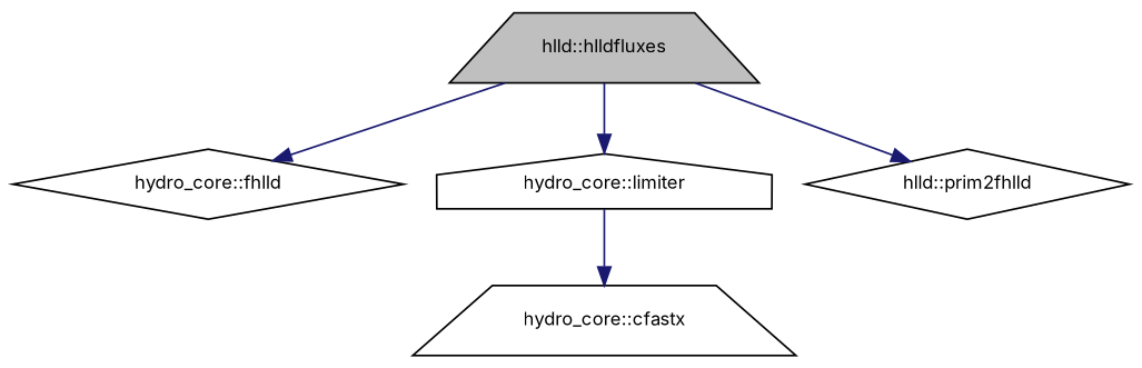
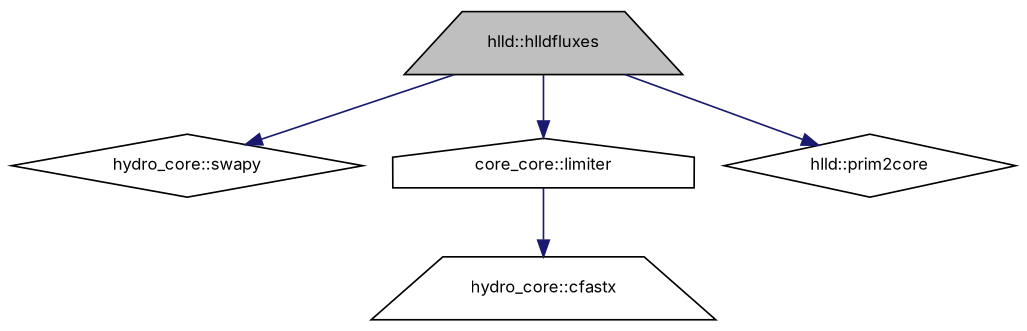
  digraph {
    fontname=Inter
    rankdir=TB
    node [color=black fillcolor=white fontname=Inter fontsize=10 shape=trapezium style=filled]
    edge [color=midnightblue fontname=Inter fontsize=10 labelfontname=Helvetica labelfontsize=10 style=solid]
    n1 [fillcolor=grey75 fontcolor=black height=0.2 label="hlld::hlldfluxes" width=0.4]
-   n2 [height=0.2 label="hydro_core::fhlld" shape=diamond width=0.4]
-   n3 [height=0.2 label="hydro_core::limiter" shape=house width=0.4]
-   n4 [height=0.2 label="hlld::prim2fhlld" shape=diamond width=0.4]
+   n2 [height=0.2 label="hydro_core::swapy" shape=diamond width=0.4]
+   n3 [height=0.2 label="core_core::limiter" shape=house width=0.4]
+   n4 [height=0.2 label="hlld::prim2core" shape=diamond width=0.4]
    n5 [height=0.2 label="hydro_core::cfastx" width=0.4]
    n1 -> n2
    n1 -> n3
    n1 -> n4
    n3 -> n5
  }
